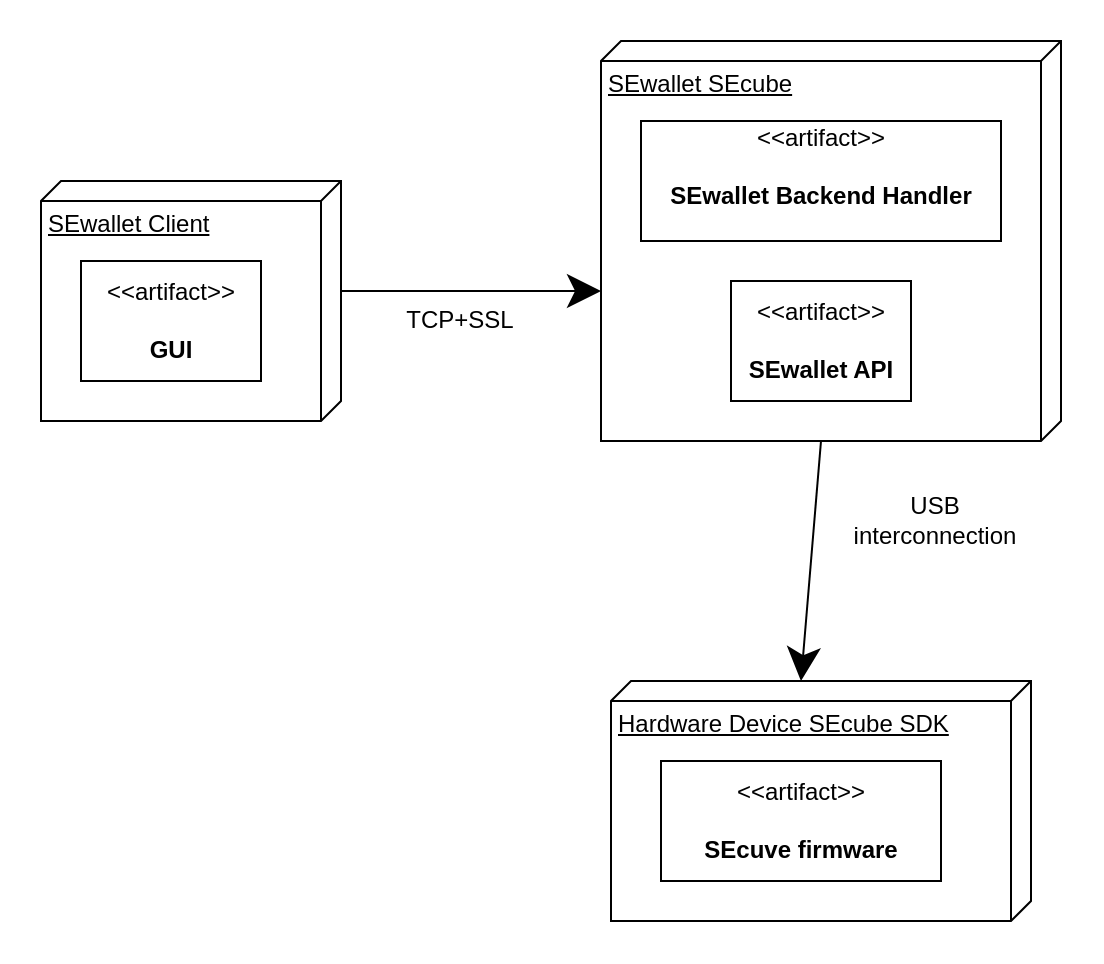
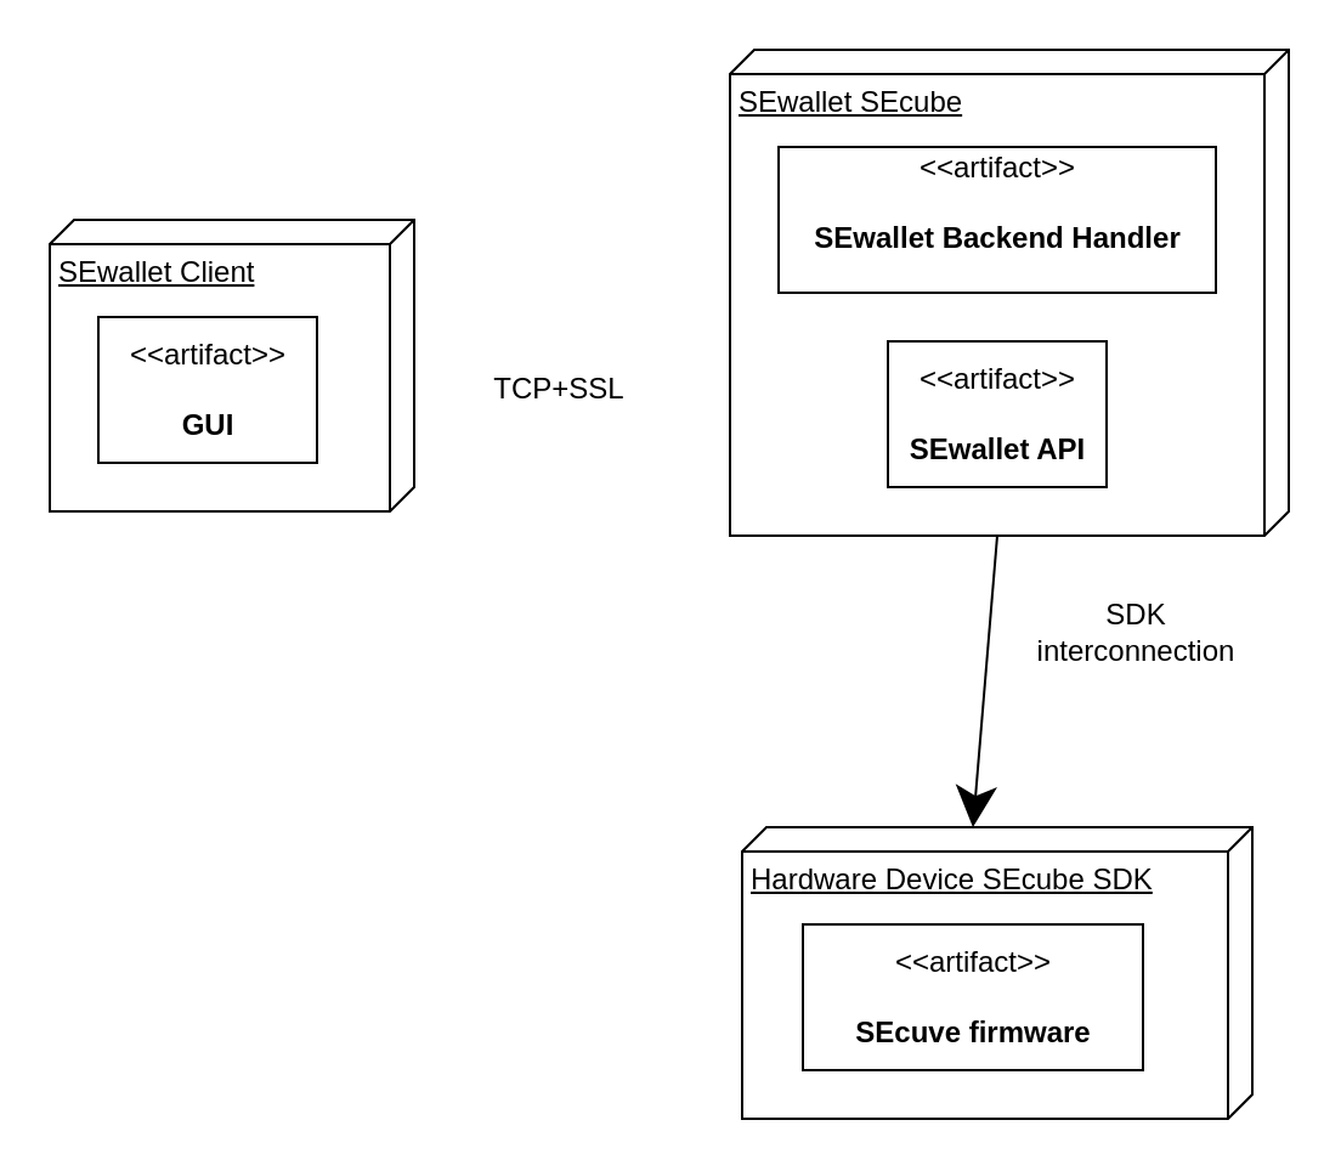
  <mxCell id="0" />
  <mxCell id="1" parent="0" />
  <mxCell id="2" value="SEwallet Client" style="verticalAlign=top;align=left;spacingTop=8;spacingLeft=2;spacingRight=12;shape=cube;size=10;direction=south;fontStyle=4;html=1;hachureGap=4;pointerEvents=0;" vertex="1" parent="1"><mxGeometry x="20" y="90" width="150" height="120" as="geometry" /></mxCell>
  <mxCell id="3" value="&amp;lt;&amp;lt;artifact&amp;gt;&amp;gt;&lt;br&gt;&lt;br&gt;&lt;b&gt;GUI&lt;/b&gt;" style="text;html=1;align=center;verticalAlign=middle;dashed=0;fillColor=#ffffff;strokeColor=#000000;hachureGap=4;pointerEvents=0;" vertex="1" parent="1"><mxGeometry x="40" y="130" width="90" height="60" as="geometry" /></mxCell>
  <mxCell id="4" value="SEwallet SEcube" style="verticalAlign=top;align=left;spacingTop=8;spacingLeft=2;spacingRight=12;shape=cube;size=10;direction=south;fontStyle=4;html=1;hachureGap=4;pointerEvents=0;" vertex="1" parent="1"><mxGeometry x="300" y="20" width="230" height="200" as="geometry" /></mxCell>
  <mxCell id="5" value="&amp;lt;&amp;lt;artifact&amp;gt;&amp;gt;&lt;br&gt;&lt;br&gt;&lt;b&gt;SEwallet Backend Handler&lt;br&gt;&lt;br&gt;&lt;/b&gt;" style="text;html=1;align=center;verticalAlign=middle;dashed=0;fillColor=#ffffff;strokeColor=#000000;hachureGap=4;pointerEvents=0;" vertex="1" parent="1"><mxGeometry x="320" y="60" width="180" height="60" as="geometry" /></mxCell>
- <mxCell id="6" value="" style="endArrow=classic;html=1;startSize=14;endSize=14;sourcePerimeterSpacing=8;targetPerimeterSpacing=8;exitX=0;exitY=0;exitDx=55;exitDy=0;exitPerimeter=0;entryX=0;entryY=0;entryDx=125;entryDy=230;entryPerimeter=0;" edge="1" parent="1" source="2" target="4"><mxGeometry width="50" height="50" relative="1" as="geometry"><mxPoint x="290" y="150" as="sourcePoint" /><mxPoint x="340" y="100" as="targetPoint" /></mxGeometry></mxCell>
  <mxCell id="7" value="&amp;lt;&amp;lt;artifact&amp;gt;&amp;gt;&lt;br&gt;&lt;br&gt;&lt;b&gt;SEwallet API&lt;/b&gt;" style="text;html=1;align=center;verticalAlign=middle;dashed=0;fillColor=#ffffff;strokeColor=#000000;hachureGap=4;pointerEvents=0;" vertex="1" parent="1"><mxGeometry x="365" y="140" width="90" height="60" as="geometry" /></mxCell>
  <mxCell id="8" value="Hardware Device SEcube SDK" style="verticalAlign=top;align=left;spacingTop=8;spacingLeft=2;spacingRight=12;shape=cube;size=10;direction=south;fontStyle=4;html=1;hachureGap=4;pointerEvents=0;" vertex="1" parent="1"><mxGeometry x="305" y="340" width="210" height="120" as="geometry" /></mxCell>
  <mxCell id="9" value="&amp;lt;&amp;lt;artifact&amp;gt;&amp;gt;&lt;br&gt;&lt;br&gt;&lt;b&gt;SEcuve firmware&lt;/b&gt;" style="text;html=1;align=center;verticalAlign=middle;dashed=0;fillColor=#ffffff;strokeColor=#000000;hachureGap=4;pointerEvents=0;" vertex="1" parent="1"><mxGeometry x="330" y="380" width="140" height="60" as="geometry" /></mxCell>
  <mxCell id="10" value="" style="endArrow=classic;html=1;startSize=14;endSize=14;sourcePerimeterSpacing=8;targetPerimeterSpacing=8;entryX=0;entryY=0;entryDx=0;entryDy=115;entryPerimeter=0;exitX=0;exitY=0;exitDx=200;exitDy=120;exitPerimeter=0;" edge="1" parent="1" source="4" target="8"><mxGeometry width="50" height="50" relative="1" as="geometry"><mxPoint x="410" y="240" as="sourcePoint" /><mxPoint x="430" y="230" as="targetPoint" /></mxGeometry></mxCell>
  <mxCell id="11" value="TCP+SSL" style="text;html=1;strokeColor=none;fillColor=none;align=center;verticalAlign=middle;whiteSpace=wrap;rounded=0;hachureGap=4;pointerEvents=0;" vertex="1" parent="1"><mxGeometry x="210" y="150" width="40" height="20" as="geometry" /></mxCell>
- <mxCell id="12" value="USB interconnection" style="text;html=1;strokeColor=none;fillColor=none;align=center;verticalAlign=middle;whiteSpace=wrap;rounded=0;hachureGap=4;pointerEvents=0;" vertex="1" parent="1"><mxGeometry x="415" y="250" width="105" height="20" as="geometry" /></mxCell>
+ <mxCell id="12" value="SDK interconnection" style="text;html=1;strokeColor=none;fillColor=none;align=center;verticalAlign=middle;whiteSpace=wrap;rounded=0;hachureGap=4;pointerEvents=0;" vertex="1" parent="1"><mxGeometry x="415" y="250" width="105" height="20" as="geometry" /></mxCell>
